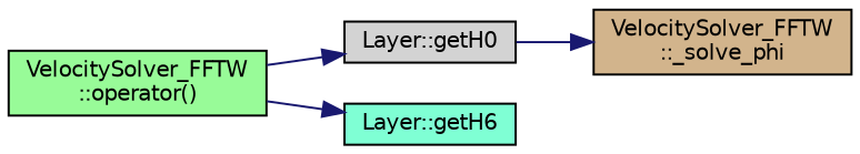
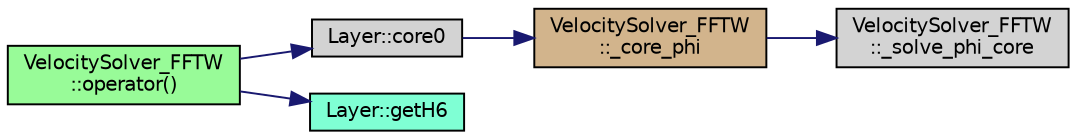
  digraph {
    rankdir=LR
    node [color=black fillcolor=lightgrey fontname=Helvetica fontsize=10 shape=record style=filled]
    edge [color=midnightblue fontname=Helvetica fontsize=10 labelfontname=Helvetica labelfontsize=10 style=solid]
    n1 [fillcolor=palegreen fontcolor=black height=0.2 label="VelocitySolver_FFTW\l::operator()" width=0.4]
-   n2 [height=0.2 label="Layer::getH0" width=0.4]
+   n2 [height=0.2 label="Layer::core0" width=0.4]
    n3 [fillcolor=aquamarine height=0.2 label="Layer::getH6" width=0.4]
-   n4 [fillcolor=tan height=0.2 label="VelocitySolver_FFTW\l::_solve_phi" width=0.4]
+   n4 [fillcolor=tan height=0.2 label="VelocitySolver_FFTW\l::_core_phi" width=0.4]
+   n5 [height=0.2 label="VelocitySolver_FFTW\l::_solve_phi_core" width=0.4]
    n1 -> n2
    n1 -> n3
    n2 -> n4
+   n4 -> n5
  }
